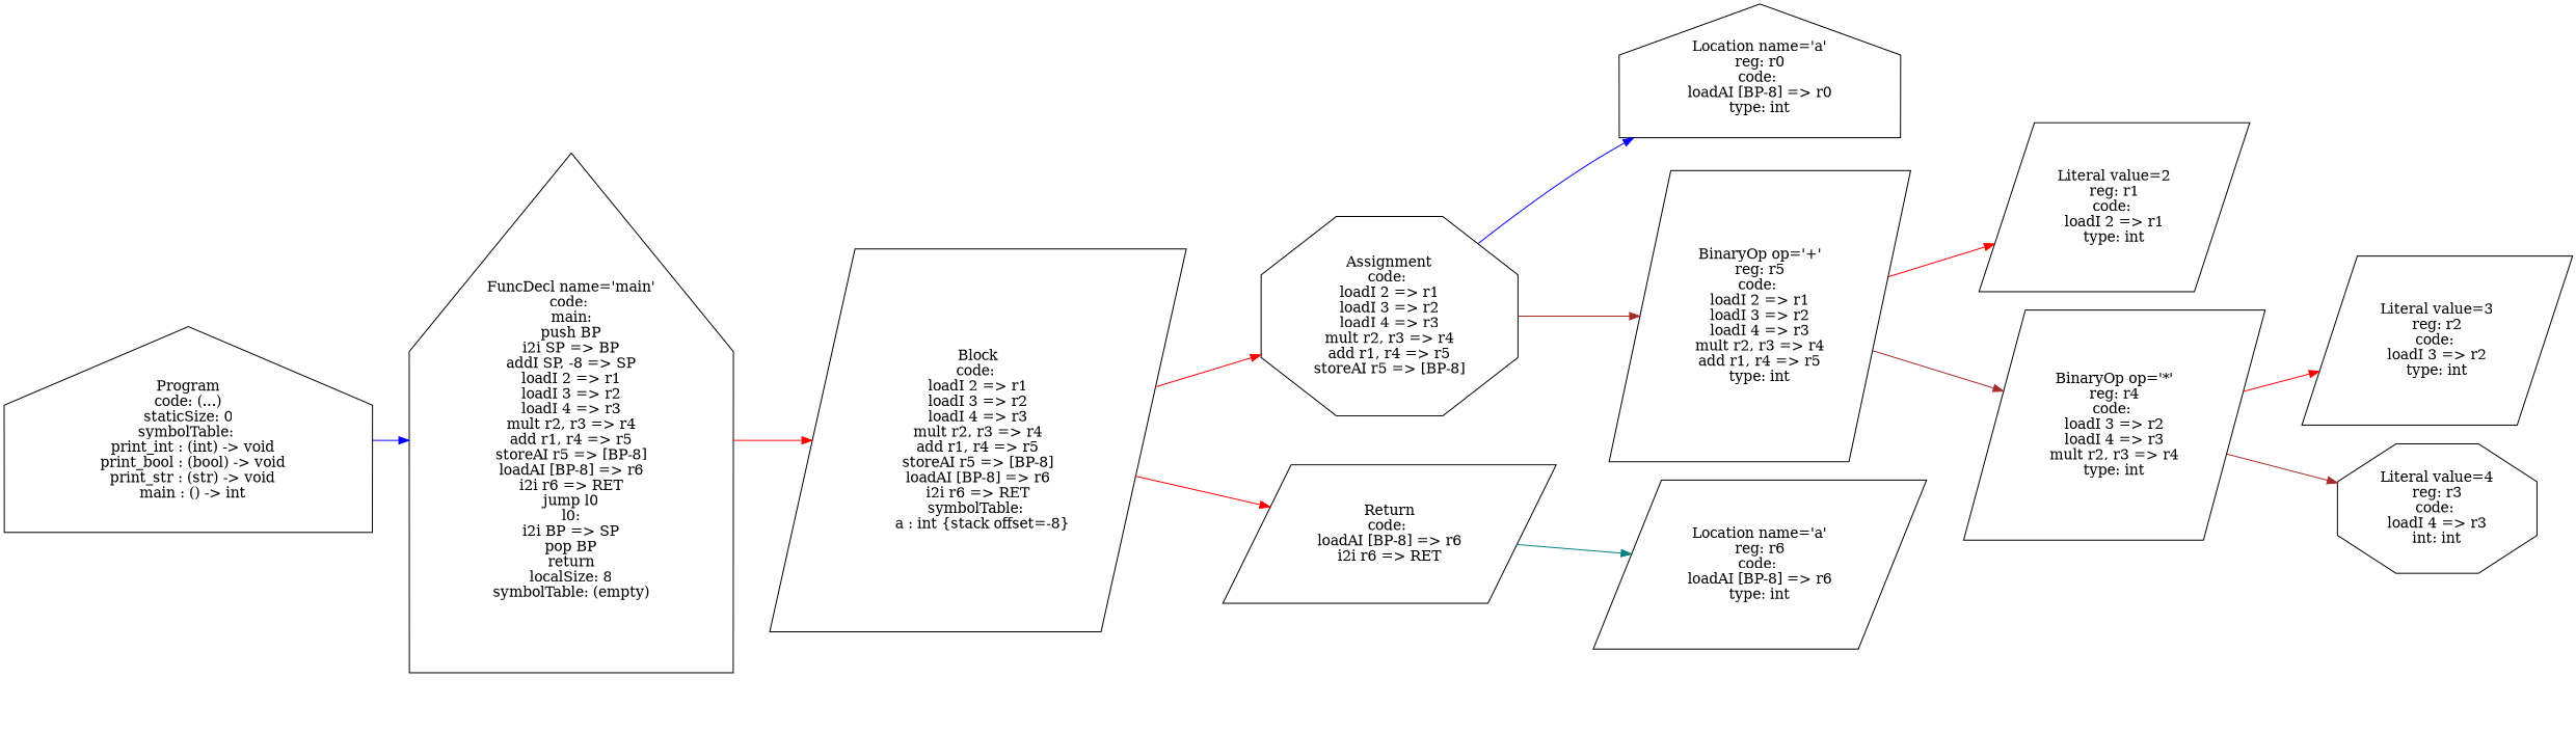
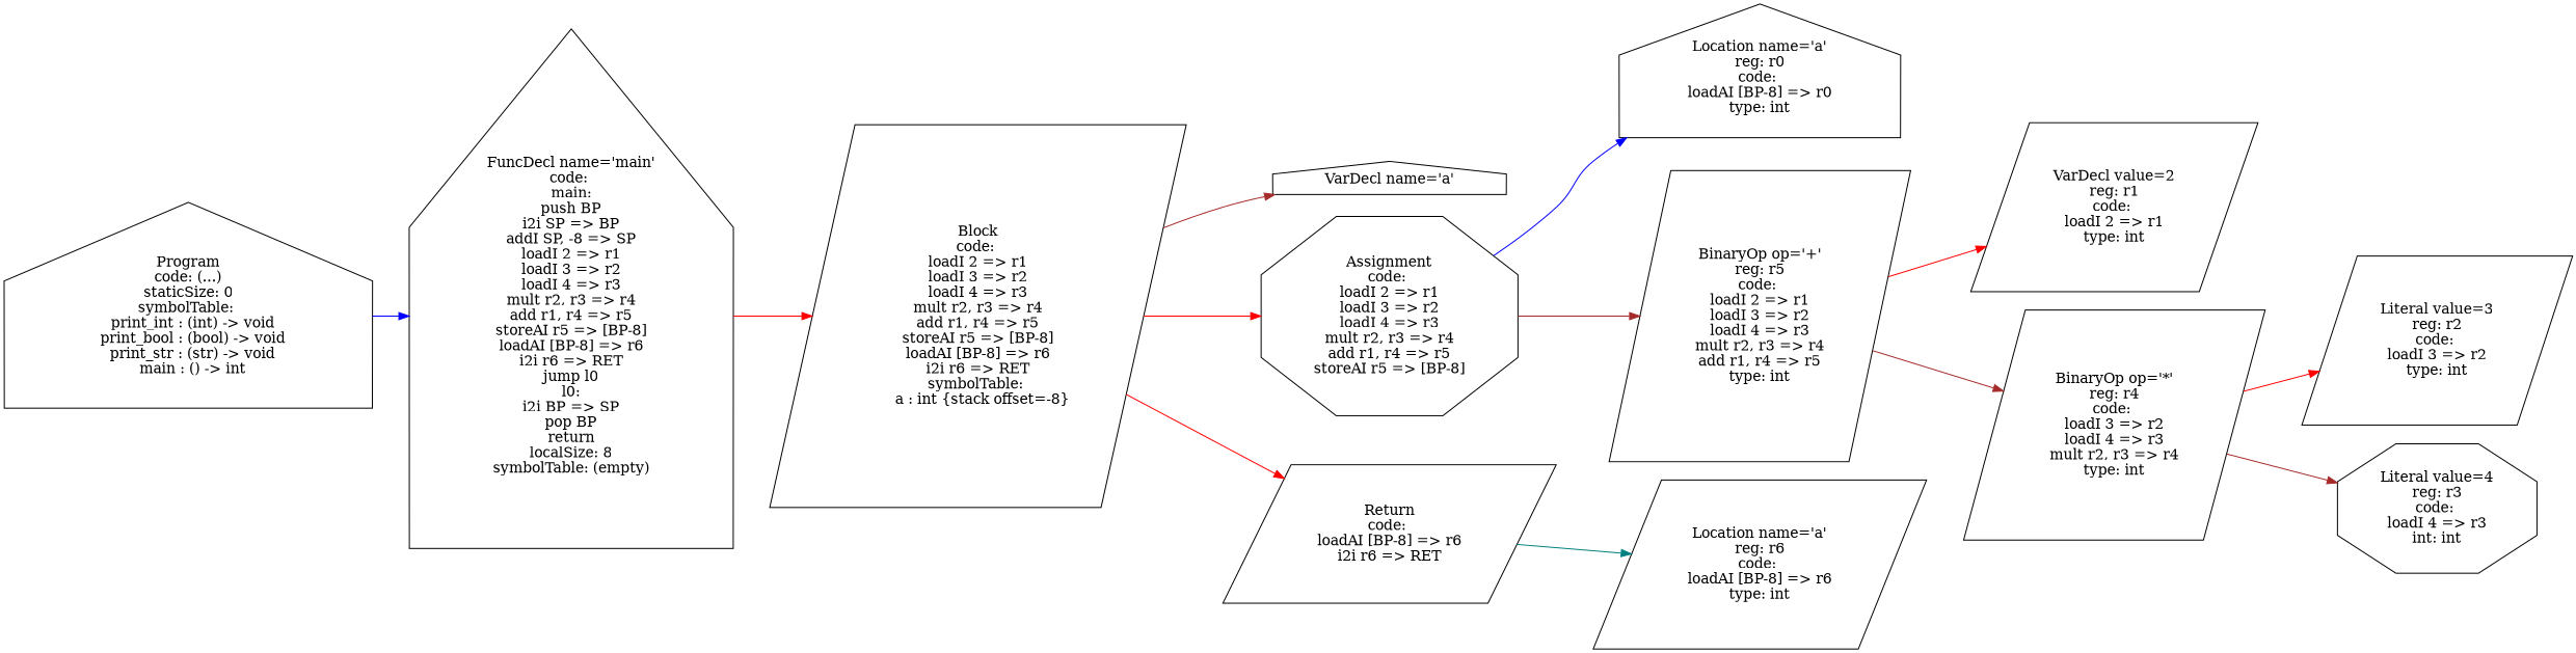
  digraph {
    rankdir=LR
    node [shape=parallelogram]
    edge [color=red]
+   n1 [label="VarDecl name='a'" shape=house]
    n2 [label="Location name='a'\nreg: r0\ncode: \nloadAI [BP-8] => r0\ntype: int" shape=house]
-   n3 [label="Literal value=2\nreg: r1\ncode: \nloadI 2 => r1\ntype: int"]
+   n3 [label="VarDecl value=2\nreg: r1\ncode: \nloadI 2 => r1\ntype: int"]
    n4 [label="Literal value=3\nreg: r2\ncode: \nloadI 3 => r2\ntype: int"]
    n5 [label="Literal value=4\nreg: r3\ncode: \nloadI 4 => r3\nint: int" shape=octagon]
    n6 [label="BinaryOp op='*'\nreg: r4\ncode: \nloadI 3 => r2\nloadI 4 => r3\nmult r2, r3 => r4\ntype: int"]
    n7 [label="BinaryOp op='+'\nreg: r5\ncode: \nloadI 2 => r1\nloadI 3 => r2\nloadI 4 => r3\nmult r2, r3 => r4\nadd r1, r4 => r5\ntype: int"]
    n8 [label="Assignment\ncode: \nloadI 2 => r1\nloadI 3 => r2\nloadI 4 => r3\nmult r2, r3 => r4\nadd r1, r4 => r5\nstoreAI r5 => [BP-8]" shape=octagon]
    n9 [label="Location name='a'\nreg: r6\ncode: \nloadAI [BP-8] => r6\ntype: int"]
    n10 [label="Return\ncode: \nloadAI [BP-8] => r6\ni2i r6 => RET"]
    n11 [label="Block\ncode: \nloadI 2 => r1\nloadI 3 => r2\nloadI 4 => r3\nmult r2, r3 => r4\nadd r1, r4 => r5\nstoreAI r5 => [BP-8]\nloadAI [BP-8] => r6\ni2i r6 => RET\nsymbolTable: \n  a : int {stack offset=-8}"]
    n12 [label="FuncDecl name='main'\ncode: \nmain:\npush BP\ni2i SP => BP\naddI SP, -8 => SP\nloadI 2 => r1\nloadI 3 => r2\nloadI 4 => r3\nmult r2, r3 => r4\nadd r1, r4 => r5\nstoreAI r5 => [BP-8]\nloadAI [BP-8] => r6\ni2i r6 => RET\njump l0\nl0:\ni2i BP => SP\npop BP\nreturn\nlocalSize: 8\nsymbolTable: (empty)" shape=house]
    n13 [label="Program\ncode: (...)\nstaticSize: 0\nsymbolTable: \n  print_int : (int) -> void\n  print_bool : (bool) -> void\n  print_str : (str) -> void\n  main : () -> int" shape=house]
    n6 -> n4
    n6 -> n5 [color=brown]
    n7 -> n3
    n7 -> n6 [color=brown]
    n8 -> n2 [color=blue]
    n8 -> n7 [color=brown]
    n10 -> n9 [color=teal]
+   n11 -> n1 [color=brown]
    n11 -> n8
    n11 -> n10
    n12 -> n11
    n13 -> n12 [color=blue]
  }
